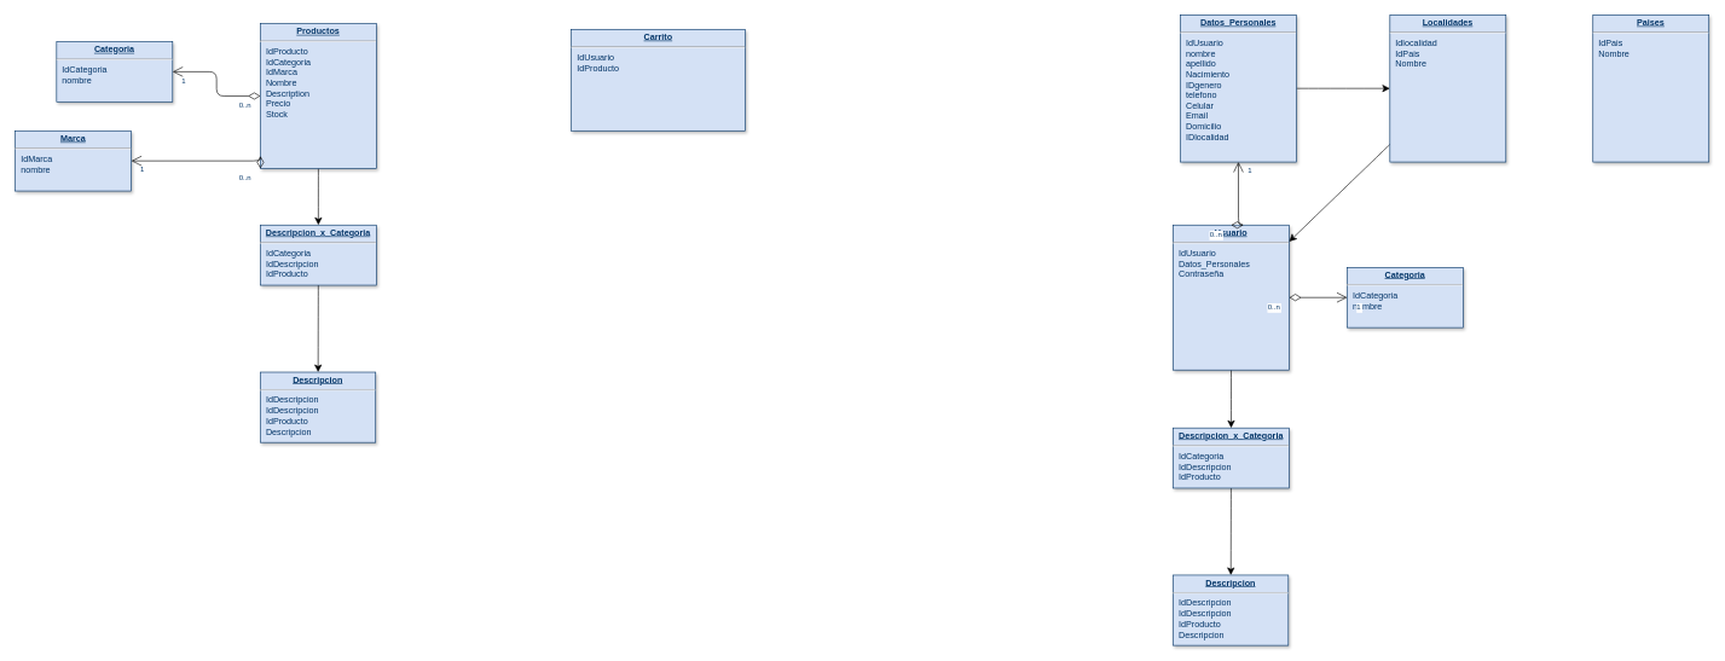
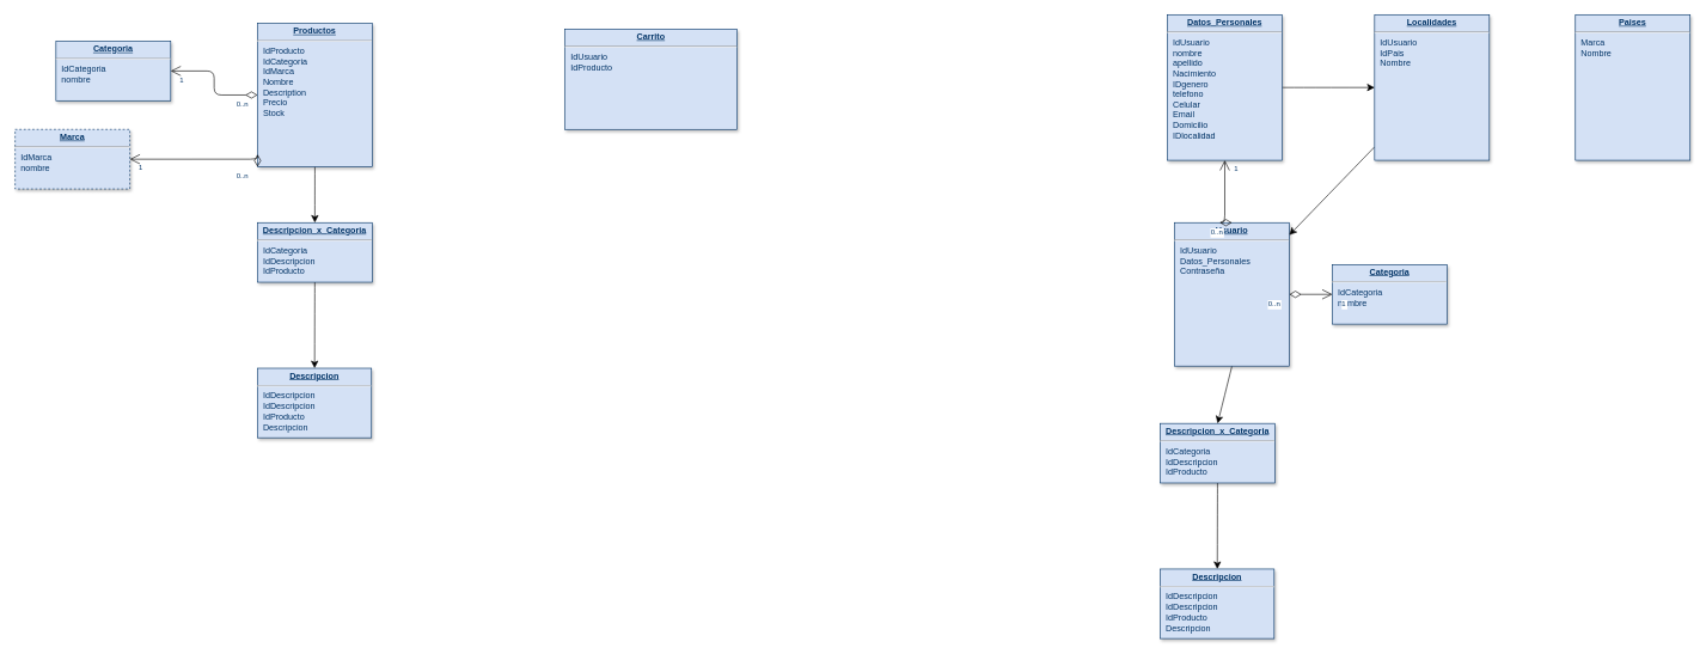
  <mxCell id="0" />
  <mxCell id="1" parent="0" />
  <mxCell id="2" value="&lt;p style=&quot;margin: 0px; margin-top: 4px; text-align: center; text-decoration: underline;&quot;&gt;&lt;b&gt;Categoria&lt;/b&gt;&lt;/p&gt;&lt;hr&gt;&lt;p style=&quot;margin: 0px; margin-left: 8px;&quot;&gt;IdCategoria&lt;/p&gt;&lt;p style=&quot;margin: 0px; margin-left: 8px;&quot;&gt;nombre&lt;/p&gt;&lt;p style=&quot;margin: 0px; margin-left: 8px;&quot;&gt;&lt;br&gt;&lt;/p&gt;" style="verticalAlign=top;align=left;overflow=fill;fontSize=12;fontFamily=Helvetica;html=1;strokeColor=#003366;shadow=1;fillColor=#D4E1F5;fontColor=#003366" parent="1" vertex="1"><mxGeometry x="77" y="56.96" width="160" height="83.04" as="geometry" /></mxCell>
  <mxCell id="3" style="edgeStyle=none;curved=1;rounded=0;orthogonalLoop=1;jettySize=auto;html=1;exitX=0.5;exitY=1;exitDx=0;exitDy=0;fontSize=12;startSize=8;endSize=8;" edge="1" parent="1" source="4"><mxGeometry relative="1" as="geometry"><mxPoint x="438" y="310" as="targetPoint" /></mxGeometry></mxCell>
  <mxCell id="4" value="&lt;p style=&quot;margin: 0px; margin-top: 4px; text-align: center; text-decoration: underline;&quot;&gt;&lt;strong&gt;Productos&lt;/strong&gt;&lt;/p&gt;&lt;hr&gt;&lt;p style=&quot;margin: 0px; margin-left: 8px;&quot;&gt;IdProducto&lt;/p&gt;&lt;p style=&quot;margin: 0px; margin-left: 8px;&quot;&gt;IdCategoria&lt;/p&gt;&lt;p style=&quot;margin: 0px; margin-left: 8px;&quot;&gt;IdMarca&lt;/p&gt;&lt;p style=&quot;margin: 0px; margin-left: 8px;&quot;&gt;Nombre&lt;/p&gt;&lt;p style=&quot;margin: 0px; margin-left: 8px;&quot;&gt;Description&lt;/p&gt;&lt;p style=&quot;margin: 0px; margin-left: 8px;&quot;&gt;Precio&lt;/p&gt;&lt;p style=&quot;margin: 0px; margin-left: 8px;&quot;&gt;Stock&lt;/p&gt;&lt;p style=&quot;margin: 0px; margin-left: 8px;&quot;&gt;&lt;br&gt;&lt;/p&gt;" style="verticalAlign=top;align=left;overflow=fill;fontSize=12;fontFamily=Helvetica;html=1;strokeColor=#003366;shadow=1;fillColor=#D4E1F5;fontColor=#003366" parent="1" vertex="1"><mxGeometry x="358.08" y="31.96" width="160" height="200" as="geometry" /></mxCell>
  <mxCell id="5" value="" style="endArrow=open;endSize=12;startArrow=diamondThin;startSize=14;startFill=0;edgeStyle=orthogonalEdgeStyle" parent="1" source="4" target="2" edge="1"><mxGeometry x="369.36" y="360" as="geometry"><mxPoint x="136.36" y="-140" as="sourcePoint" /><mxPoint x="296.36" y="-140" as="targetPoint" /><Array as="points" /></mxGeometry></mxCell>
  <mxCell id="6" value="0..n" style="resizable=0;align=left;verticalAlign=top;labelBackgroundColor=#ffffff;fontSize=10;strokeColor=#003366;shadow=1;fillColor=#D4E1F5;fontColor=#003366" parent="5" connectable="0" vertex="1"><mxGeometry x="-1" relative="1" as="geometry"><mxPoint x="-31.08" as="offset" /></mxGeometry></mxCell>
  <mxCell id="7" value="1" style="resizable=0;align=right;verticalAlign=top;labelBackgroundColor=#ffffff;fontSize=10;strokeColor=#003366;shadow=1;fillColor=#D4E1F5;fontColor=#003366" parent="5" connectable="0" vertex="1"><mxGeometry x="1" relative="1" as="geometry"><mxPoint x="20.0" y="1.895e-13" as="offset" /></mxGeometry></mxCell>
- <mxCell id="8" value="&lt;p style=&quot;margin: 0px; margin-top: 4px; text-align: center; text-decoration: underline;&quot;&gt;&lt;b&gt;Marca&lt;/b&gt;&lt;/p&gt;&lt;hr&gt;&lt;p style=&quot;margin: 0px; margin-left: 8px;&quot;&gt;IdMarca&lt;/p&gt;&lt;p style=&quot;margin: 0px; margin-left: 8px;&quot;&gt;nombre&lt;/p&gt;&lt;p style=&quot;margin: 0px; margin-left: 8px;&quot;&gt;&lt;br&gt;&lt;/p&gt;" style="verticalAlign=top;align=left;overflow=fill;fontSize=12;fontFamily=Helvetica;html=1;strokeColor=#003366;shadow=1;fillColor=#D4E1F5;fontColor=#003366" vertex="1" parent="1"><mxGeometry x="20" y="180" width="160" height="83.04" as="geometry" /></mxCell>
+ <mxCell id="8" value="&lt;p style=&quot;margin: 0px; margin-top: 4px; text-align: center; text-decoration: underline;&quot;&gt;&lt;b&gt;Marca&lt;/b&gt;&lt;/p&gt;&lt;hr&gt;&lt;p style=&quot;margin: 0px; margin-left: 8px;&quot;&gt;IdMarca&lt;/p&gt;&lt;p style=&quot;margin: 0px; margin-left: 8px;&quot;&gt;nombre&lt;/p&gt;&lt;p style=&quot;margin: 0px; margin-left: 8px;&quot;&gt;&lt;br&gt;&lt;/p&gt;" style="verticalAlign=top;align=left;overflow=fill;fontSize=12;fontFamily=Helvetica;html=1;strokeColor=#003366;shadow=1;fillColor=#D4E1F5;fontColor=#003366;dashed=1;" vertex="1" parent="1"><mxGeometry x="20" y="180" width="160" height="83.04" as="geometry" /></mxCell>
  <mxCell id="9" value="" style="endArrow=open;endSize=12;startArrow=diamondThin;startSize=14;startFill=0;edgeStyle=orthogonalEdgeStyle;exitX=0;exitY=1;exitDx=0;exitDy=0;entryX=1;entryY=0.5;entryDx=0;entryDy=0;" edge="1" parent="1" source="4" target="8"><mxGeometry x="369.36" y="360" as="geometry"><mxPoint x="368" y="142" as="sourcePoint" /><mxPoint x="227" y="200" as="targetPoint" /><Array as="points"><mxPoint x="358" y="222" /></Array></mxGeometry></mxCell>
  <mxCell id="10" value="0..n" style="resizable=0;align=left;verticalAlign=top;labelBackgroundColor=#ffffff;fontSize=10;strokeColor=#003366;shadow=1;fillColor=#D4E1F5;fontColor=#003366" connectable="0" vertex="1" parent="9"><mxGeometry x="-1" relative="1" as="geometry"><mxPoint x="-31.08" as="offset" /></mxGeometry></mxCell>
  <mxCell id="11" value="1" style="resizable=0;align=right;verticalAlign=top;labelBackgroundColor=#ffffff;fontSize=10;strokeColor=#003366;shadow=1;fillColor=#D4E1F5;fontColor=#003366" connectable="0" vertex="1" parent="9"><mxGeometry x="1" relative="1" as="geometry"><mxPoint x="20.0" y="1.895e-13" as="offset" /></mxGeometry></mxCell>
  <mxCell id="12" value="" style="edgeStyle=none;curved=1;rounded=0;orthogonalLoop=1;jettySize=auto;html=1;fontSize=12;startSize=8;endSize=8;" edge="1" parent="1" source="13" target="14"><mxGeometry relative="1" as="geometry" /></mxCell>
  <mxCell id="13" value="&lt;p style=&quot;margin: 0px; margin-top: 4px; text-align: center; text-decoration: underline;&quot;&gt;&lt;b&gt;Descripcion_x_Categoria&lt;/b&gt;&lt;/p&gt;&lt;hr&gt;&lt;p style=&quot;margin: 0px; margin-left: 8px;&quot;&gt;IdCategoria&lt;/p&gt;&lt;p style=&quot;margin: 0px; margin-left: 8px;&quot;&gt;IdDescripcion&lt;/p&gt;&lt;p style=&quot;margin: 0px; margin-left: 8px;&quot;&gt;IdProducto&lt;/p&gt;&lt;p style=&quot;margin: 0px; margin-left: 8px;&quot;&gt;&lt;br&gt;&lt;/p&gt;" style="verticalAlign=top;align=left;overflow=fill;fontSize=12;fontFamily=Helvetica;html=1;strokeColor=#003366;shadow=1;fillColor=#D4E1F5;fontColor=#003366" vertex="1" parent="1"><mxGeometry x="358.08" y="310" width="160" height="83.04" as="geometry" /></mxCell>
  <mxCell id="14" value="&lt;p style=&quot;margin: 0px; margin-top: 4px; text-align: center; text-decoration: underline;&quot;&gt;&lt;b&gt;Descripcion&lt;/b&gt;&lt;/p&gt;&lt;hr&gt;&lt;p style=&quot;margin: 0px; margin-left: 8px;&quot;&gt;IdDescripcion&lt;/p&gt;&lt;p style=&quot;margin: 0px; margin-left: 8px;&quot;&gt;IdDescripcion&lt;/p&gt;&lt;p style=&quot;margin: 0px; margin-left: 8px;&quot;&gt;IdProducto&lt;/p&gt;&lt;p style=&quot;margin: 0px; margin-left: 8px;&quot;&gt;Descripcion&lt;/p&gt;&lt;p style=&quot;margin: 0px; margin-left: 8px;&quot;&gt;&lt;br&gt;&lt;/p&gt;" style="verticalAlign=top;align=left;overflow=fill;fontSize=12;fontFamily=Helvetica;html=1;strokeColor=#003366;shadow=1;fillColor=#D4E1F5;fontColor=#003366" vertex="1" parent="1"><mxGeometry x="358.08" y="513.04" width="158.92" height="96.96" as="geometry" /></mxCell>
  <mxCell id="15" value="&lt;p style=&quot;margin: 0px; margin-top: 4px; text-align: center; text-decoration: underline;&quot;&gt;&lt;b&gt;Categoria&lt;/b&gt;&lt;/p&gt;&lt;hr&gt;&lt;p style=&quot;margin: 0px; margin-left: 8px;&quot;&gt;IdCategoria&lt;/p&gt;&lt;p style=&quot;margin: 0px; margin-left: 8px;&quot;&gt;nombre&lt;/p&gt;&lt;p style=&quot;margin: 0px; margin-left: 8px;&quot;&gt;&lt;br&gt;&lt;/p&gt;" style="verticalAlign=top;align=left;overflow=fill;fontSize=12;fontFamily=Helvetica;html=1;strokeColor=#003366;shadow=1;fillColor=#D4E1F5;fontColor=#003366" vertex="1" parent="1"><mxGeometry x="1857" y="368.48" width="160" height="83.04" as="geometry" /></mxCell>
  <mxCell id="16" style="edgeStyle=none;curved=1;rounded=0;orthogonalLoop=1;jettySize=auto;html=1;exitX=0.5;exitY=1;exitDx=0;exitDy=0;fontSize=12;startSize=8;endSize=8;entryX=0.5;entryY=0;entryDx=0;entryDy=0;" edge="1" parent="1" source="17" target="27"><mxGeometry relative="1" as="geometry"><mxPoint x="2235" y="528.04" as="targetPoint" /></mxGeometry></mxCell>
- <mxCell id="17" value="&lt;p style=&quot;margin: 0px; margin-top: 4px; text-align: center; text-decoration: underline;&quot;&gt;&lt;strong&gt;Usuario&lt;/strong&gt;&lt;/p&gt;&lt;hr&gt;&lt;p style=&quot;margin: 0px; margin-left: 8px;&quot;&gt;IdUsuario&lt;span style=&quot;white-space: pre;&quot;&gt;&#09;&lt;/span&gt;&lt;/p&gt;&lt;p style=&quot;margin: 0px; margin-left: 8px;&quot;&gt;Datos_Personales&lt;/p&gt;&lt;p style=&quot;margin: 0px; margin-left: 8px;&quot;&gt;Contraseña&lt;/p&gt;&lt;p style=&quot;margin: 0px; margin-left: 8px;&quot;&gt;&lt;br&gt;&lt;/p&gt;&lt;p style=&quot;margin: 0px; margin-left: 8px;&quot;&gt;&lt;br&gt;&lt;/p&gt;&lt;p style=&quot;margin: 0px; margin-left: 8px;&quot;&gt;&lt;br&gt;&lt;/p&gt;" style="verticalAlign=top;align=left;overflow=fill;fontSize=12;fontFamily=Helvetica;html=1;strokeColor=#003366;shadow=1;fillColor=#D4E1F5;fontColor=#003366" vertex="1" parent="1"><mxGeometry x="1617" y="310" width="160" height="200" as="geometry" /></mxCell>
+ <mxCell id="17" value="&lt;p style=&quot;margin: 0px; margin-top: 4px; text-align: center; text-decoration: underline;&quot;&gt;&lt;strong&gt;Usuario&lt;/strong&gt;&lt;/p&gt;&lt;hr&gt;&lt;p style=&quot;margin: 0px; margin-left: 8px;&quot;&gt;IdUsuario&lt;span style=&quot;white-space: pre;&quot;&gt;&#09;&lt;/span&gt;&lt;/p&gt;&lt;p style=&quot;margin: 0px; margin-left: 8px;&quot;&gt;Datos_Personales&lt;/p&gt;&lt;p style=&quot;margin: 0px; margin-left: 8px;&quot;&gt;Contraseña&lt;/p&gt;&lt;p style=&quot;margin: 0px; margin-left: 8px;&quot;&gt;&lt;br&gt;&lt;/p&gt;&lt;p style=&quot;margin: 0px; margin-left: 8px;&quot;&gt;&lt;br&gt;&lt;/p&gt;&lt;p style=&quot;margin: 0px; margin-left: 8px;&quot;&gt;&lt;br&gt;&lt;/p&gt;" style="verticalAlign=top;align=left;overflow=fill;fontSize=12;fontFamily=Helvetica;html=1;strokeColor=#003366;shadow=1;fillColor=#D4E1F5;fontColor=#003366" vertex="1" parent="1"><mxGeometry x="1637" y="310" width="160" height="200" as="geometry" /></mxCell>
  <mxCell id="18" value="" style="endArrow=open;endSize=12;startArrow=diamondThin;startSize=14;startFill=0;edgeStyle=orthogonalEdgeStyle" edge="1" parent="1" source="17" target="15"><mxGeometry x="369.36" y="360" as="geometry"><mxPoint x="1933.36" y="78.04" as="sourcePoint" /><mxPoint x="2093.36" y="78.04" as="targetPoint" /><Array as="points" /></mxGeometry></mxCell>
  <mxCell id="19" value="0..n" style="resizable=0;align=left;verticalAlign=top;labelBackgroundColor=#ffffff;fontSize=10;strokeColor=#003366;shadow=1;fillColor=#D4E1F5;fontColor=#003366" connectable="0" vertex="1" parent="18"><mxGeometry x="-1" relative="1" as="geometry"><mxPoint x="-31.08" as="offset" /></mxGeometry></mxCell>
  <mxCell id="20" value="1" style="resizable=0;align=right;verticalAlign=top;labelBackgroundColor=#ffffff;fontSize=10;strokeColor=#003366;shadow=1;fillColor=#D4E1F5;fontColor=#003366" connectable="0" vertex="1" parent="18"><mxGeometry x="1" relative="1" as="geometry"><mxPoint x="20.0" y="1.895e-13" as="offset" /></mxGeometry></mxCell>
  <mxCell id="21" value="" style="edgeStyle=none;curved=1;rounded=0;orthogonalLoop=1;jettySize=auto;html=1;fontSize=12;startSize=8;endSize=8;" edge="1" parent="1" source="22" target="30"><mxGeometry relative="1" as="geometry" /></mxCell>
  <mxCell id="22" value="&lt;p style=&quot;margin: 0px; margin-top: 4px; text-align: center; text-decoration: underline;&quot;&gt;&lt;b&gt;Datos_Personales&lt;/b&gt;&lt;/p&gt;&lt;hr&gt;&lt;p style=&quot;margin: 0px; margin-left: 8px;&quot;&gt;IdUsuario&lt;/p&gt;&lt;p style=&quot;margin: 0px; margin-left: 8px;&quot;&gt;nombre&lt;/p&gt;&lt;p style=&quot;margin: 0px; margin-left: 8px;&quot;&gt;apellido&lt;/p&gt;&lt;p style=&quot;margin: 0px; margin-left: 8px;&quot;&gt;Nacimiento&lt;/p&gt;&lt;p style=&quot;margin: 0px; margin-left: 8px;&quot;&gt;IDgenero&lt;/p&gt;&lt;p style=&quot;margin: 0px; margin-left: 8px;&quot;&gt;telefono&lt;/p&gt;&lt;p style=&quot;margin: 0px; margin-left: 8px;&quot;&gt;Celular&lt;/p&gt;&lt;p style=&quot;margin: 0px; margin-left: 8px;&quot;&gt;Email&lt;/p&gt;&lt;p style=&quot;margin: 0px; margin-left: 8px;&quot;&gt;Domicilio&lt;/p&gt;&lt;p style=&quot;margin: 0px; margin-left: 8px;&quot;&gt;IDlocalidad&lt;/p&gt;&lt;p style=&quot;margin: 0px; margin-left: 8px;&quot;&gt;&lt;br&gt;&lt;/p&gt;&lt;p style=&quot;margin: 0px; margin-left: 8px;&quot;&gt;&lt;br&gt;&lt;/p&gt;&lt;p style=&quot;margin: 0px; margin-left: 8px;&quot;&gt;&lt;br&gt;&lt;/p&gt;" style="verticalAlign=top;align=left;overflow=fill;fontSize=12;fontFamily=Helvetica;html=1;strokeColor=#003366;shadow=1;fillColor=#D4E1F5;fontColor=#003366" vertex="1" parent="1"><mxGeometry x="1627" y="20" width="160" height="203.04" as="geometry" /></mxCell>
  <mxCell id="23" value="" style="endArrow=open;endSize=12;startArrow=diamondThin;startSize=14;startFill=0;edgeStyle=orthogonalEdgeStyle;exitX=0.5;exitY=0;exitDx=0;exitDy=0;entryX=0.5;entryY=1;entryDx=0;entryDy=0;" edge="1" parent="1" source="17" target="22"><mxGeometry x="369.36" y="360" as="geometry"><mxPoint x="2165" y="360.04" as="sourcePoint" /><mxPoint x="2024" y="418.04" as="targetPoint" /><Array as="points"><mxPoint x="1707" y="310" /></Array></mxGeometry></mxCell>
  <mxCell id="24" value="0..n" style="resizable=0;align=left;verticalAlign=top;labelBackgroundColor=#ffffff;fontSize=10;strokeColor=#003366;shadow=1;fillColor=#D4E1F5;fontColor=#003366" connectable="0" vertex="1" parent="23"><mxGeometry x="-1" relative="1" as="geometry"><mxPoint x="-31.08" as="offset" /></mxGeometry></mxCell>
  <mxCell id="25" value="1" style="resizable=0;align=right;verticalAlign=top;labelBackgroundColor=#ffffff;fontSize=10;strokeColor=#003366;shadow=1;fillColor=#D4E1F5;fontColor=#003366" connectable="0" vertex="1" parent="23"><mxGeometry x="1" relative="1" as="geometry"><mxPoint x="20.0" y="1.895e-13" as="offset" /></mxGeometry></mxCell>
  <mxCell id="26" value="" style="edgeStyle=none;curved=1;rounded=0;orthogonalLoop=1;jettySize=auto;html=1;fontSize=12;startSize=8;endSize=8;" edge="1" parent="1" source="27" target="28"><mxGeometry relative="1" as="geometry" /></mxCell>
  <mxCell id="27" value="&lt;p style=&quot;margin: 0px; margin-top: 4px; text-align: center; text-decoration: underline;&quot;&gt;&lt;b&gt;Descripcion_x_Categoria&lt;/b&gt;&lt;/p&gt;&lt;hr&gt;&lt;p style=&quot;margin: 0px; margin-left: 8px;&quot;&gt;IdCategoria&lt;/p&gt;&lt;p style=&quot;margin: 0px; margin-left: 8px;&quot;&gt;IdDescripcion&lt;/p&gt;&lt;p style=&quot;margin: 0px; margin-left: 8px;&quot;&gt;IdProducto&lt;/p&gt;&lt;p style=&quot;margin: 0px; margin-left: 8px;&quot;&gt;&lt;br&gt;&lt;/p&gt;" style="verticalAlign=top;align=left;overflow=fill;fontSize=12;fontFamily=Helvetica;html=1;strokeColor=#003366;shadow=1;fillColor=#D4E1F5;fontColor=#003366" vertex="1" parent="1"><mxGeometry x="1617" y="590" width="160" height="83.04" as="geometry" /></mxCell>
  <mxCell id="28" value="&lt;p style=&quot;margin: 0px; margin-top: 4px; text-align: center; text-decoration: underline;&quot;&gt;&lt;b&gt;Descripcion&lt;/b&gt;&lt;/p&gt;&lt;hr&gt;&lt;p style=&quot;margin: 0px; margin-left: 8px;&quot;&gt;IdDescripcion&lt;/p&gt;&lt;p style=&quot;margin: 0px; margin-left: 8px;&quot;&gt;IdDescripcion&lt;/p&gt;&lt;p style=&quot;margin: 0px; margin-left: 8px;&quot;&gt;IdProducto&lt;/p&gt;&lt;p style=&quot;margin: 0px; margin-left: 8px;&quot;&gt;Descripcion&lt;/p&gt;&lt;p style=&quot;margin: 0px; margin-left: 8px;&quot;&gt;&lt;br&gt;&lt;/p&gt;" style="verticalAlign=top;align=left;overflow=fill;fontSize=12;fontFamily=Helvetica;html=1;strokeColor=#003366;shadow=1;fillColor=#D4E1F5;fontColor=#003366" vertex="1" parent="1"><mxGeometry x="1617" y="793.04" width="158.92" height="96.96" as="geometry" /></mxCell>
  <mxCell id="29" value="" style="edgeStyle=none;curved=1;rounded=0;orthogonalLoop=1;jettySize=auto;html=1;fontSize=12;startSize=8;endSize=8;" edge="1" parent="1" source="30" target="17"><mxGeometry relative="1" as="geometry" /></mxCell>
- <mxCell id="30" value="&lt;p style=&quot;margin: 0px; margin-top: 4px; text-align: center; text-decoration: underline;&quot;&gt;&lt;b&gt;Localidades&lt;/b&gt;&lt;/p&gt;&lt;hr&gt;&lt;p style=&quot;margin: 0px; margin-left: 8px;&quot;&gt;Idlocalidad&lt;/p&gt;&lt;p style=&quot;margin: 0px; margin-left: 8px;&quot;&gt;IdPais&lt;/p&gt;&lt;p style=&quot;margin: 0px; margin-left: 8px;&quot;&gt;Nombre&lt;/p&gt;&lt;p style=&quot;margin: 0px; margin-left: 8px;&quot;&gt;&lt;br&gt;&lt;/p&gt;&lt;p style=&quot;margin: 0px; margin-left: 8px;&quot;&gt;&lt;br&gt;&lt;/p&gt;&lt;p style=&quot;margin: 0px; margin-left: 8px;&quot;&gt;&lt;br&gt;&lt;/p&gt;" style="verticalAlign=top;align=left;overflow=fill;fontSize=12;fontFamily=Helvetica;html=1;strokeColor=#003366;shadow=1;fillColor=#D4E1F5;fontColor=#003366" vertex="1" parent="1"><mxGeometry x="1916" y="20" width="160" height="203.04" as="geometry" /></mxCell>
- <mxCell id="31" value="&lt;p style=&quot;margin: 0px; margin-top: 4px; text-align: center; text-decoration: underline;&quot;&gt;&lt;b&gt;Paises&lt;/b&gt;&lt;/p&gt;&lt;hr&gt;&lt;p style=&quot;margin: 0px; margin-left: 8px;&quot;&gt;&lt;span style=&quot;background-color: initial;&quot;&gt;IdPais&lt;/span&gt;&lt;br&gt;&lt;/p&gt;&lt;p style=&quot;margin: 0px; margin-left: 8px;&quot;&gt;Nombre&lt;/p&gt;&lt;p style=&quot;margin: 0px; margin-left: 8px;&quot;&gt;&lt;br&gt;&lt;/p&gt;&lt;p style=&quot;margin: 0px; margin-left: 8px;&quot;&gt;&lt;br&gt;&lt;/p&gt;&lt;p style=&quot;margin: 0px; margin-left: 8px;&quot;&gt;&lt;br&gt;&lt;/p&gt;" style="verticalAlign=top;align=left;overflow=fill;fontSize=12;fontFamily=Helvetica;html=1;strokeColor=#003366;shadow=1;fillColor=#D4E1F5;fontColor=#003366" vertex="1" parent="1"><mxGeometry x="2196" y="20" width="160" height="203.04" as="geometry" /></mxCell>
+ <mxCell id="30" value="&lt;p style=&quot;margin: 0px; margin-top: 4px; text-align: center; text-decoration: underline;&quot;&gt;&lt;b&gt;Localidades&lt;/b&gt;&lt;/p&gt;&lt;hr&gt;&lt;p style=&quot;margin: 0px; margin-left: 8px;&quot;&gt;IdUsuario&lt;/p&gt;&lt;p style=&quot;margin: 0px; margin-left: 8px;&quot;&gt;IdPais&lt;/p&gt;&lt;p style=&quot;margin: 0px; margin-left: 8px;&quot;&gt;Nombre&lt;/p&gt;&lt;p style=&quot;margin: 0px; margin-left: 8px;&quot;&gt;&lt;br&gt;&lt;/p&gt;&lt;p style=&quot;margin: 0px; margin-left: 8px;&quot;&gt;&lt;br&gt;&lt;/p&gt;&lt;p style=&quot;margin: 0px; margin-left: 8px;&quot;&gt;&lt;br&gt;&lt;/p&gt;" style="verticalAlign=top;align=left;overflow=fill;fontSize=12;fontFamily=Helvetica;html=1;strokeColor=#003366;shadow=1;fillColor=#D4E1F5;fontColor=#003366" vertex="1" parent="1"><mxGeometry x="1916" y="20" width="160" height="203.04" as="geometry" /></mxCell>
+ <mxCell id="31" value="&lt;p style=&quot;margin: 0px; margin-top: 4px; text-align: center; text-decoration: underline;&quot;&gt;&lt;b&gt;Paises&lt;/b&gt;&lt;/p&gt;&lt;hr&gt;&lt;p style=&quot;margin: 0px; margin-left: 8px;&quot;&gt;&lt;span style=&quot;background-color: initial;&quot;&gt;Marca&lt;/span&gt;&lt;br&gt;&lt;/p&gt;&lt;p style=&quot;margin: 0px; margin-left: 8px;&quot;&gt;Nombre&lt;/p&gt;&lt;p style=&quot;margin: 0px; margin-left: 8px;&quot;&gt;&lt;br&gt;&lt;/p&gt;&lt;p style=&quot;margin: 0px; margin-left: 8px;&quot;&gt;&lt;br&gt;&lt;/p&gt;&lt;p style=&quot;margin: 0px; margin-left: 8px;&quot;&gt;&lt;br&gt;&lt;/p&gt;" style="verticalAlign=top;align=left;overflow=fill;fontSize=12;fontFamily=Helvetica;html=1;strokeColor=#003366;shadow=1;fillColor=#D4E1F5;fontColor=#003366" vertex="1" parent="1"><mxGeometry x="2196" y="20" width="160" height="203.04" as="geometry" /></mxCell>
  <mxCell id="32" value="&lt;p style=&quot;margin: 0px; margin-top: 4px; text-align: center; text-decoration: underline;&quot;&gt;&lt;b&gt;Carrito&lt;/b&gt;&lt;/p&gt;&lt;hr&gt;&lt;p style=&quot;margin: 0px; margin-left: 8px;&quot;&gt;IdUsuario&lt;/p&gt;&lt;p style=&quot;margin: 0px; margin-left: 8px;&quot;&gt;IdProducto&lt;/p&gt;&lt;p style=&quot;margin: 0px; margin-left: 8px;&quot;&gt;&lt;br&gt;&lt;/p&gt;&lt;p style=&quot;margin: 0px; margin-left: 8px;&quot;&gt;&lt;br&gt;&lt;/p&gt;&lt;p style=&quot;margin: 0px; margin-left: 8px;&quot;&gt;&lt;br&gt;&lt;/p&gt;&lt;p style=&quot;margin: 0px; margin-left: 8px;&quot;&gt;&lt;br&gt;&lt;/p&gt;" style="verticalAlign=top;align=left;overflow=fill;fontSize=12;fontFamily=Helvetica;html=1;strokeColor=#003366;shadow=1;fillColor=#D4E1F5;fontColor=#003366" vertex="1" parent="1"><mxGeometry x="787" y="40" width="240" height="140" as="geometry" /></mxCell>
